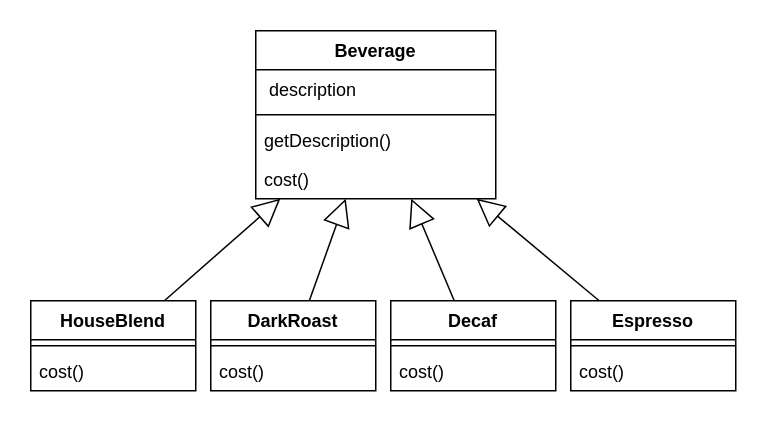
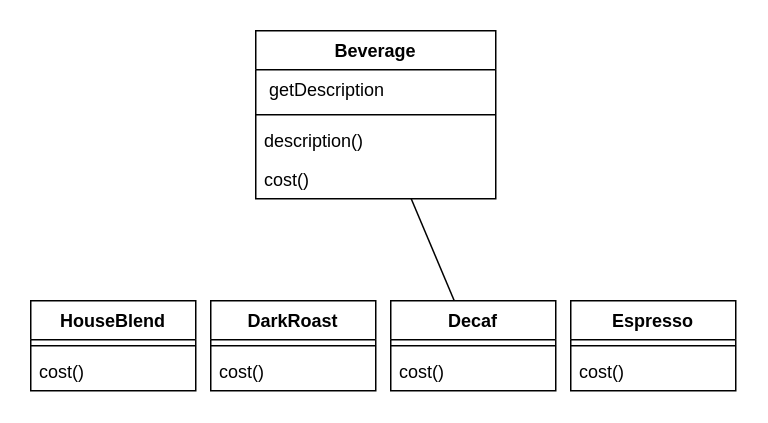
  <mxCell id="0" />
  <mxCell id="1" parent="0" />
  <mxCell id="2" value="Beverage" style="swimlane;fontStyle=1;align=center;verticalAlign=top;childLayout=stackLayout;horizontal=1;startSize=26;horizontalStack=0;resizeParent=1;resizeParentMax=0;resizeLast=0;collapsible=1;marginBottom=0;whiteSpace=wrap;html=1;" vertex="1" parent="1"><mxGeometry x="170" y="20" width="160" height="112" as="geometry" /></mxCell>
- <mxCell id="3" value="&amp;nbsp;description" style="text;strokeColor=none;fillColor=none;align=left;verticalAlign=top;spacingLeft=4;spacingRight=4;overflow=hidden;rotatable=0;points=[[0,0.5],[1,0.5]];portConstraint=eastwest;whiteSpace=wrap;html=1;" vertex="1" parent="2"><mxGeometry y="26" width="160" height="26" as="geometry" /></mxCell>
+ <mxCell id="3" value="&amp;nbsp;getDescription" style="text;strokeColor=none;fillColor=none;align=left;verticalAlign=top;spacingLeft=4;spacingRight=4;overflow=hidden;rotatable=0;points=[[0,0.5],[1,0.5]];portConstraint=eastwest;whiteSpace=wrap;html=1;" vertex="1" parent="2"><mxGeometry y="26" width="160" height="26" as="geometry" /></mxCell>
  <mxCell id="4" value="" style="line;strokeWidth=1;fillColor=none;align=left;verticalAlign=middle;spacingTop=-1;spacingLeft=3;spacingRight=3;rotatable=0;labelPosition=right;points=[];portConstraint=eastwest;strokeColor=inherit;" vertex="1" parent="2"><mxGeometry y="52" width="160" height="8" as="geometry" /></mxCell>
- <mxCell id="5" value="getDescription()" style="text;strokeColor=none;fillColor=none;align=left;verticalAlign=top;spacingLeft=4;spacingRight=4;overflow=hidden;rotatable=0;points=[[0,0.5],[1,0.5]];portConstraint=eastwest;whiteSpace=wrap;html=1;" vertex="1" parent="2"><mxGeometry y="60" width="160" height="26" as="geometry" /></mxCell>
+ <mxCell id="5" value="description()" style="text;strokeColor=none;fillColor=none;align=left;verticalAlign=top;spacingLeft=4;spacingRight=4;overflow=hidden;rotatable=0;points=[[0,0.5],[1,0.5]];portConstraint=eastwest;whiteSpace=wrap;html=1;" vertex="1" parent="2"><mxGeometry y="60" width="160" height="26" as="geometry" /></mxCell>
  <mxCell id="6" value="cost()" style="text;strokeColor=none;fillColor=none;align=left;verticalAlign=top;spacingLeft=4;spacingRight=4;overflow=hidden;rotatable=0;points=[[0,0.5],[1,0.5]];portConstraint=eastwest;whiteSpace=wrap;html=1;" vertex="1" parent="2"><mxGeometry y="86" width="160" height="26" as="geometry" /></mxCell>
  <mxCell id="7" value="HouseBlend" style="swimlane;fontStyle=1;align=center;verticalAlign=top;childLayout=stackLayout;horizontal=1;startSize=26;horizontalStack=0;resizeParent=1;resizeParentMax=0;resizeLast=0;collapsible=1;marginBottom=0;whiteSpace=wrap;html=1;" vertex="1" parent="1"><mxGeometry x="20" y="200" width="110" height="60" as="geometry" /></mxCell>
  <mxCell id="8" value="" style="line;strokeWidth=1;fillColor=none;align=left;verticalAlign=middle;spacingTop=-1;spacingLeft=3;spacingRight=3;rotatable=0;labelPosition=right;points=[];portConstraint=eastwest;strokeColor=inherit;" vertex="1" parent="7"><mxGeometry y="26" width="110" height="8" as="geometry" /></mxCell>
  <mxCell id="9" value="cost()" style="text;strokeColor=none;fillColor=none;align=left;verticalAlign=top;spacingLeft=4;spacingRight=4;overflow=hidden;rotatable=0;points=[[0,0.5],[1,0.5]];portConstraint=eastwest;whiteSpace=wrap;html=1;" vertex="1" parent="7"><mxGeometry y="34" width="110" height="26" as="geometry" /></mxCell>
- <mxCell id="10" value="" style="endArrow=block;endSize=16;endFill=0;html=1;rounded=0;" edge="1" parent="1" source="7" target="2"><mxGeometry width="160" relative="1" as="geometry"><mxPoint x="270" y="168" as="sourcePoint" /><mxPoint x="190" y="160" as="targetPoint" /></mxGeometry></mxCell>
  <mxCell id="11" value="DarkRoast" style="swimlane;fontStyle=1;align=center;verticalAlign=top;childLayout=stackLayout;horizontal=1;startSize=26;horizontalStack=0;resizeParent=1;resizeParentMax=0;resizeLast=0;collapsible=1;marginBottom=0;whiteSpace=wrap;html=1;" vertex="1" parent="1"><mxGeometry x="140" y="200" width="110" height="60" as="geometry" /></mxCell>
  <mxCell id="12" value="" style="line;strokeWidth=1;fillColor=none;align=left;verticalAlign=middle;spacingTop=-1;spacingLeft=3;spacingRight=3;rotatable=0;labelPosition=right;points=[];portConstraint=eastwest;strokeColor=inherit;" vertex="1" parent="11"><mxGeometry y="26" width="110" height="8" as="geometry" /></mxCell>
  <mxCell id="13" value="cost()" style="text;strokeColor=none;fillColor=none;align=left;verticalAlign=top;spacingLeft=4;spacingRight=4;overflow=hidden;rotatable=0;points=[[0,0.5],[1,0.5]];portConstraint=eastwest;whiteSpace=wrap;html=1;" vertex="1" parent="11"><mxGeometry y="34" width="110" height="26" as="geometry" /></mxCell>
  <mxCell id="14" value="Decaf" style="swimlane;fontStyle=1;align=center;verticalAlign=top;childLayout=stackLayout;horizontal=1;startSize=26;horizontalStack=0;resizeParent=1;resizeParentMax=0;resizeLast=0;collapsible=1;marginBottom=0;whiteSpace=wrap;html=1;" vertex="1" parent="1"><mxGeometry x="260" y="200" width="110" height="60" as="geometry" /></mxCell>
  <mxCell id="15" value="" style="line;strokeWidth=1;fillColor=none;align=left;verticalAlign=middle;spacingTop=-1;spacingLeft=3;spacingRight=3;rotatable=0;labelPosition=right;points=[];portConstraint=eastwest;strokeColor=inherit;" vertex="1" parent="14"><mxGeometry y="26" width="110" height="8" as="geometry" /></mxCell>
  <mxCell id="16" value="cost()" style="text;strokeColor=none;fillColor=none;align=left;verticalAlign=top;spacingLeft=4;spacingRight=4;overflow=hidden;rotatable=0;points=[[0,0.5],[1,0.5]];portConstraint=eastwest;whiteSpace=wrap;html=1;" vertex="1" parent="14"><mxGeometry y="34" width="110" height="26" as="geometry" /></mxCell>
  <mxCell id="17" value="Espresso" style="swimlane;fontStyle=1;align=center;verticalAlign=top;childLayout=stackLayout;horizontal=1;startSize=26;horizontalStack=0;resizeParent=1;resizeParentMax=0;resizeLast=0;collapsible=1;marginBottom=0;whiteSpace=wrap;html=1;" vertex="1" parent="1"><mxGeometry x="380" y="200" width="110" height="60" as="geometry" /></mxCell>
  <mxCell id="18" value="" style="line;strokeWidth=1;fillColor=none;align=left;verticalAlign=middle;spacingTop=-1;spacingLeft=3;spacingRight=3;rotatable=0;labelPosition=right;points=[];portConstraint=eastwest;strokeColor=inherit;" vertex="1" parent="17"><mxGeometry y="26" width="110" height="8" as="geometry" /></mxCell>
  <mxCell id="19" value="cost()" style="text;strokeColor=none;fillColor=none;align=left;verticalAlign=top;spacingLeft=4;spacingRight=4;overflow=hidden;rotatable=0;points=[[0,0.5],[1,0.5]];portConstraint=eastwest;whiteSpace=wrap;html=1;" vertex="1" parent="17"><mxGeometry y="34" width="110" height="26" as="geometry" /></mxCell>
- <mxCell id="20" value="" style="endArrow=block;endSize=16;endFill=0;html=1;rounded=0;" edge="1" parent="1" source="11" target="2"><mxGeometry width="160" relative="1" as="geometry"><mxPoint x="119" y="210" as="sourcePoint" /><mxPoint x="196" y="142" as="targetPoint" /></mxGeometry></mxCell>
- <mxCell id="21" value="" style="endArrow=block;endSize=16;endFill=0;html=1;rounded=0;" edge="1" parent="1" source="14" target="2"><mxGeometry width="160" relative="1" as="geometry"><mxPoint x="216" y="210" as="sourcePoint" /><mxPoint x="240" y="142" as="targetPoint" /></mxGeometry></mxCell>
- <mxCell id="22" value="" style="endArrow=block;endSize=16;endFill=0;html=1;rounded=0;" edge="1" parent="1" source="17" target="2"><mxGeometry width="160" relative="1" as="geometry"><mxPoint x="312" y="210" as="sourcePoint" /><mxPoint x="284" y="142" as="targetPoint" /></mxGeometry></mxCell>
+ <mxCell id="21" value="" style="endArrow=none;endSize=16;endFill=0;html=1;rounded=0;" edge="1" parent="1" source="14" target="2"><mxGeometry width="160" relative="1" as="geometry"><mxPoint x="216" y="210" as="sourcePoint" /><mxPoint x="240" y="142" as="targetPoint" /></mxGeometry></mxCell>
